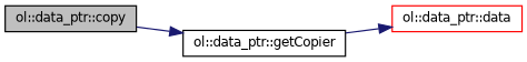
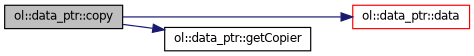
  digraph {
    rankdir=LR
    node [color=black fillcolor=white fontname=Helvetica fontsize=10 shape=record style=filled]
    edge [color=midnightblue fontname=Helvetica fontsize=10 labelfontname=Helvetica labelfontsize=10 style=solid]
    n1 [fillcolor=grey75 fontcolor=black height=0.2 label="ol::data_ptr::copy" width=0.4]
    n2 [color=red height=0.2 label="ol::data_ptr::data" width=0.4]
    n3 [height=0.2 label="ol::data_ptr::getCopier" width=0.4]
-   n3 -> n2
+   n1 -> n2
    n1 -> n3
  }
